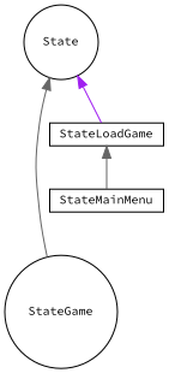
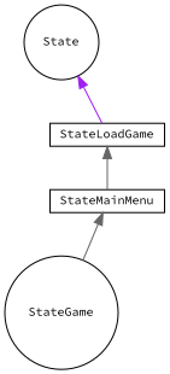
  digraph {
    fontname="Source Code Pro"
    rankdir=TB
    node [color=black fillcolor=white fontname="Source Code Pro" fontsize=10 shape=circle style=filled]
    edge [color=gray40 dir=back fontname="Source Code Pro" fontsize=10 labelfontname=Helvetica labelfontsize=10 style=solid]
    n1 [height=0.2 label=State width=0.4]
    n2 [height=0.2 label=StateGame width=0.4]
    n3 [height=0.2 label=StateLoadGame shape=box width=0.4]
    n4 [height=0.2 label=StateMainMenu shape=box width=0.4]
-   n1 -> n2
+   n4 -> n2
    n1 -> n3 [color=purple]
    n3 -> n4
  }
